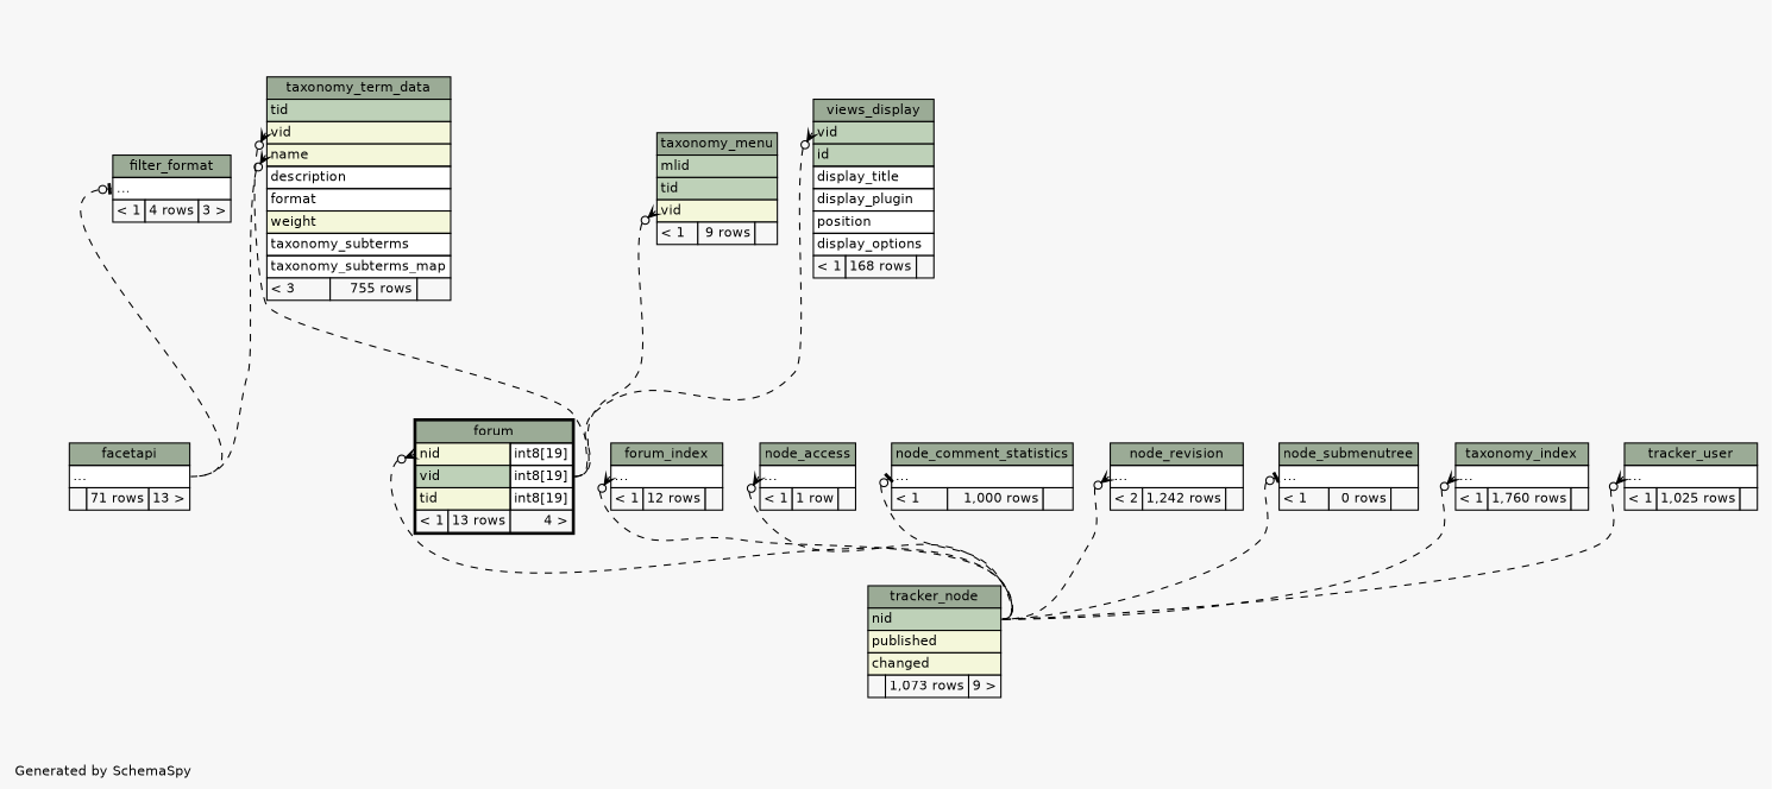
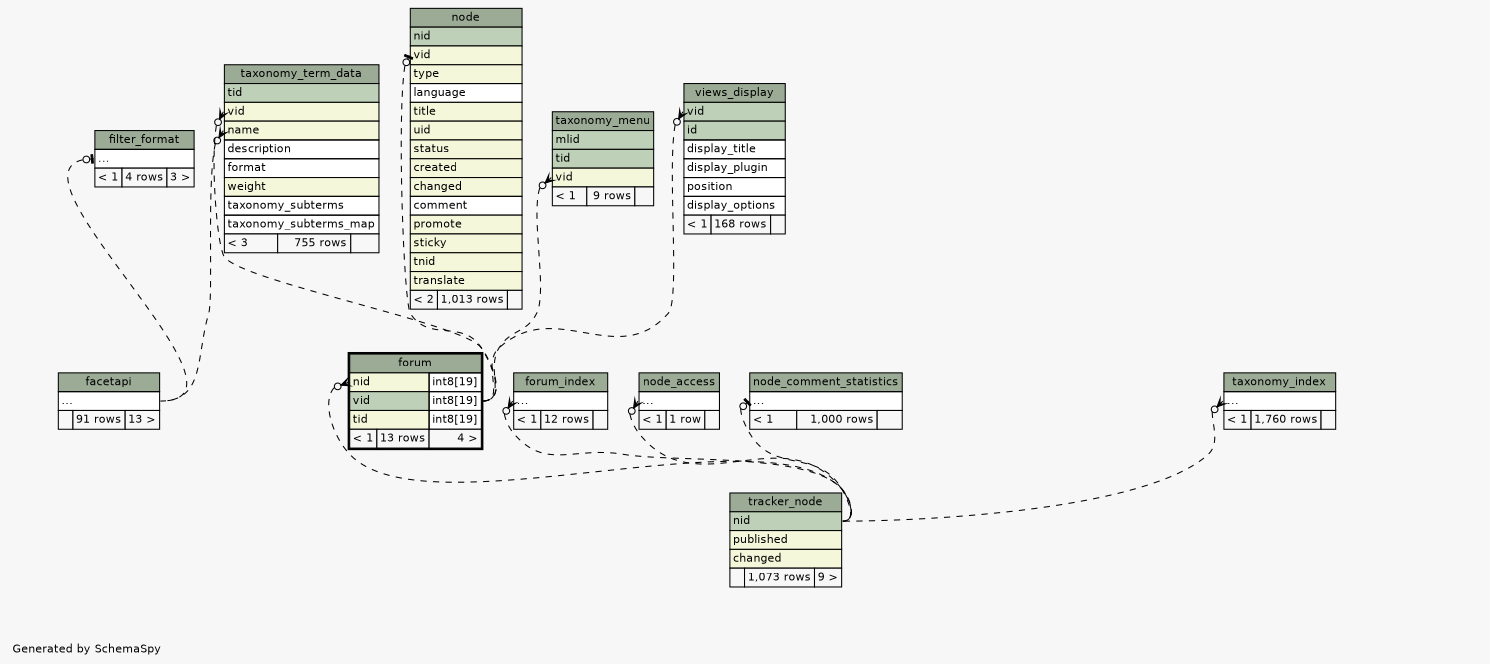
  digraph {
    bgcolor="#f7f7f7"
    fontname=Helvetica
    fontsize=11
    label="\nGenerated by SchemaSpy"
    labeljust=l
    nodesep=0.18
    rankdir=TB
    ranksep=0.46
    node [fontname=Helvetica fontsize=11 shape=plaintext]
    edge [arrowhead=none arrowsize=0.8 arrowtail=crowodot dir=back headport="nid:e" style=dashed tailport="elipses:w"]
    n1 [label=<     <TABLE BORDER="0" CELLBORDER="1" CELLSPACING="0" BGCOLOR="#ffffff">       <TR><TD COLSPAN="3" BGCOLOR="#9bab96" ALIGN="CENTER">filter_format</TD></TR>       <TR><TD PORT="elipses" COLSPAN="3" ALIGN="LEFT">...</TD></TR>       <TR><TD ALIGN="LEFT" BGCOLOR="#f7f7f7">&lt; 1</TD><TD ALIGN="RIGHT" BGCOLOR="#f7f7f7">4 rows</TD><TD ALIGN="RIGHT" BGCOLOR="#f7f7f7">3 &gt;</TD></TR>     </TABLE>>]
-   n2 [label=<     <TABLE BORDER="0" CELLBORDER="1" CELLSPACING="0" BGCOLOR="#ffffff">       <TR><TD COLSPAN="3" BGCOLOR="#9bab96" ALIGN="CENTER">facetapi</TD></TR>       <TR><TD PORT="elipses" COLSPAN="3" ALIGN="LEFT">...</TD></TR>       <TR><TD ALIGN="LEFT" BGCOLOR="#f7f7f7">  </TD><TD ALIGN="RIGHT" BGCOLOR="#f7f7f7">71 rows</TD><TD ALIGN="RIGHT" BGCOLOR="#f7f7f7">13 &gt;</TD></TR>     </TABLE>>]
+   n2 [label=<     <TABLE BORDER="0" CELLBORDER="1" CELLSPACING="0" BGCOLOR="#ffffff">       <TR><TD COLSPAN="3" BGCOLOR="#9bab96" ALIGN="CENTER">facetapi</TD></TR>       <TR><TD PORT="elipses" COLSPAN="3" ALIGN="LEFT">...</TD></TR>       <TR><TD ALIGN="LEFT" BGCOLOR="#f7f7f7">  </TD><TD ALIGN="RIGHT" BGCOLOR="#f7f7f7">91 rows</TD><TD ALIGN="RIGHT" BGCOLOR="#f7f7f7">13 &gt;</TD></TR>     </TABLE>>]
    n3 [label=<     <TABLE BORDER="2" CELLBORDER="1" CELLSPACING="0" BGCOLOR="#ffffff">       <TR><TD COLSPAN="3" BGCOLOR="#9bab96" ALIGN="CENTER">forum</TD></TR>       <TR><TD PORT="nid" COLSPAN="2" BGCOLOR="#f4f7da" ALIGN="LEFT">nid</TD><TD PORT="nid.type" ALIGN="LEFT">int8[19]</TD></TR>       <TR><TD PORT="vid" COLSPAN="2" BGCOLOR="#bed1b8" ALIGN="LEFT">vid</TD><TD PORT="vid.type" ALIGN="LEFT">int8[19]</TD></TR>       <TR><TD PORT="tid" COLSPAN="2" BGCOLOR="#f4f7da" ALIGN="LEFT">tid</TD><TD PORT="tid.type" ALIGN="LEFT">int8[19]</TD></TR>       <TR><TD ALIGN="LEFT" BGCOLOR="#f7f7f7">&lt; 1</TD><TD ALIGN="RIGHT" BGCOLOR="#f7f7f7">13 rows</TD><TD ALIGN="RIGHT" BGCOLOR="#f7f7f7">4 &gt;</TD></TR>     </TABLE>>]
    n4 [label=<     <TABLE BORDER="0" CELLBORDER="1" CELLSPACING="0" BGCOLOR="#ffffff">       <TR><TD COLSPAN="3" BGCOLOR="#9bab96" ALIGN="CENTER">tracker_node</TD></TR>       <TR><TD PORT="nid" COLSPAN="3" BGCOLOR="#bed1b8" ALIGN="LEFT">nid</TD></TR>       <TR><TD PORT="published" COLSPAN="3" BGCOLOR="#f4f7da" ALIGN="LEFT">published</TD></TR>       <TR><TD PORT="changed" COLSPAN="3" BGCOLOR="#f4f7da" ALIGN="LEFT">changed</TD></TR>       <TR><TD ALIGN="LEFT" BGCOLOR="#f7f7f7">  </TD><TD ALIGN="RIGHT" BGCOLOR="#f7f7f7">1,073 rows</TD><TD ALIGN="RIGHT" BGCOLOR="#f7f7f7">9 &gt;</TD></TR>     </TABLE>>]
    n5 [label=<     <TABLE BORDER="0" CELLBORDER="1" CELLSPACING="0" BGCOLOR="#ffffff">       <TR><TD COLSPAN="3" BGCOLOR="#9bab96" ALIGN="CENTER">forum_index</TD></TR>       <TR><TD PORT="elipses" COLSPAN="3" ALIGN="LEFT">...</TD></TR>       <TR><TD ALIGN="LEFT" BGCOLOR="#f7f7f7">&lt; 1</TD><TD ALIGN="RIGHT" BGCOLOR="#f7f7f7">12 rows</TD><TD ALIGN="RIGHT" BGCOLOR="#f7f7f7">  </TD></TR>     </TABLE>>]
+   n6 [label=<     <TABLE BORDER="0" CELLBORDER="1" CELLSPACING="0" BGCOLOR="#ffffff">       <TR><TD COLSPAN="3" BGCOLOR="#9bab96" ALIGN="CENTER">node</TD></TR>       <TR><TD PORT="nid" COLSPAN="3" BGCOLOR="#bed1b8" ALIGN="LEFT">nid</TD></TR>       <TR><TD PORT="vid" COLSPAN="3" BGCOLOR="#f4f7da" ALIGN="LEFT">vid</TD></TR>       <TR><TD PORT="type" COLSPAN="3" BGCOLOR="#f4f7da" ALIGN="LEFT">type</TD></TR>       <TR><TD PORT="language" COLSPAN="3" ALIGN="LEFT">language</TD></TR>       <TR><TD PORT="title" COLSPAN="3" BGCOLOR="#f4f7da" ALIGN="LEFT">title</TD></TR>       <TR><TD PORT="uid" COLSPAN="3" BGCOLOR="#f4f7da" ALIGN="LEFT">uid</TD></TR>       <TR><TD PORT="status" COLSPAN="3" BGCOLOR="#f4f7da" ALIGN="LEFT">status</TD></TR>       <TR><TD PORT="created" COLSPAN="3" BGCOLOR="#f4f7da" ALIGN="LEFT">created</TD></TR>       <TR><TD PORT="changed" COLSPAN="3" BGCOLOR="#f4f7da" ALIGN="LEFT">changed</TD></TR>       <TR><TD PORT="comment" COLSPAN="3" ALIGN="LEFT">comment</TD></TR>       <TR><TD PORT="promote" COLSPAN="3" BGCOLOR="#f4f7da" ALIGN="LEFT">promote</TD></TR>       <TR><TD PORT="sticky" COLSPAN="3" BGCOLOR="#f4f7da" ALIGN="LEFT">sticky</TD></TR>       <TR><TD PORT="tnid" COLSPAN="3" BGCOLOR="#f4f7da" ALIGN="LEFT">tnid</TD></TR>       <TR><TD PORT="translate" COLSPAN="3" BGCOLOR="#f4f7da" ALIGN="LEFT">translate</TD></TR>       <TR><TD ALIGN="LEFT" BGCOLOR="#f7f7f7">&lt; 2</TD><TD ALIGN="RIGHT" BGCOLOR="#f7f7f7">1,013 rows</TD><TD ALIGN="RIGHT" BGCOLOR="#f7f7f7">  </TD></TR>     </TABLE>>]
    n7 [label=<     <TABLE BORDER="0" CELLBORDER="1" CELLSPACING="0" BGCOLOR="#ffffff">       <TR><TD COLSPAN="3" BGCOLOR="#9bab96" ALIGN="CENTER">node_access</TD></TR>       <TR><TD PORT="elipses" COLSPAN="3" ALIGN="LEFT">...</TD></TR>       <TR><TD ALIGN="LEFT" BGCOLOR="#f7f7f7">&lt; 1</TD><TD ALIGN="RIGHT" BGCOLOR="#f7f7f7">1 row</TD><TD ALIGN="RIGHT" BGCOLOR="#f7f7f7">  </TD></TR>     </TABLE>>]
    n8 [label=<     <TABLE BORDER="0" CELLBORDER="1" CELLSPACING="0" BGCOLOR="#ffffff">       <TR><TD COLSPAN="3" BGCOLOR="#9bab96" ALIGN="CENTER">node_comment_statistics</TD></TR>       <TR><TD PORT="elipses" COLSPAN="3" ALIGN="LEFT">...</TD></TR>       <TR><TD ALIGN="LEFT" BGCOLOR="#f7f7f7">&lt; 1</TD><TD ALIGN="RIGHT" BGCOLOR="#f7f7f7">1,000 rows</TD><TD ALIGN="RIGHT" BGCOLOR="#f7f7f7">  </TD></TR>     </TABLE>>]
-   n9 [label=<     <TABLE BORDER="0" CELLBORDER="1" CELLSPACING="0" BGCOLOR="#ffffff">       <TR><TD COLSPAN="3" BGCOLOR="#9bab96" ALIGN="CENTER">node_revision</TD></TR>       <TR><TD PORT="elipses" COLSPAN="3" ALIGN="LEFT">...</TD></TR>       <TR><TD ALIGN="LEFT" BGCOLOR="#f7f7f7">&lt; 2</TD><TD ALIGN="RIGHT" BGCOLOR="#f7f7f7">1,242 rows</TD><TD ALIGN="RIGHT" BGCOLOR="#f7f7f7">  </TD></TR>     </TABLE>>]
-   n10 [label=<     <TABLE BORDER="0" CELLBORDER="1" CELLSPACING="0" BGCOLOR="#ffffff">       <TR><TD COLSPAN="3" BGCOLOR="#9bab96" ALIGN="CENTER">node_submenutree</TD></TR>       <TR><TD PORT="elipses" COLSPAN="3" ALIGN="LEFT">...</TD></TR>       <TR><TD ALIGN="LEFT" BGCOLOR="#f7f7f7">&lt; 1</TD><TD ALIGN="RIGHT" BGCOLOR="#f7f7f7">0 rows</TD><TD ALIGN="RIGHT" BGCOLOR="#f7f7f7">  </TD></TR>     </TABLE>>]
    n11 [label=<     <TABLE BORDER="0" CELLBORDER="1" CELLSPACING="0" BGCOLOR="#ffffff">       <TR><TD COLSPAN="3" BGCOLOR="#9bab96" ALIGN="CENTER">taxonomy_index</TD></TR>       <TR><TD PORT="elipses" COLSPAN="3" ALIGN="LEFT">...</TD></TR>       <TR><TD ALIGN="LEFT" BGCOLOR="#f7f7f7">&lt; 1</TD><TD ALIGN="RIGHT" BGCOLOR="#f7f7f7">1,760 rows</TD><TD ALIGN="RIGHT" BGCOLOR="#f7f7f7">  </TD></TR>     </TABLE>>]
    n12 [label=<     <TABLE BORDER="0" CELLBORDER="1" CELLSPACING="0" BGCOLOR="#ffffff">       <TR><TD COLSPAN="3" BGCOLOR="#9bab96" ALIGN="CENTER">taxonomy_menu</TD></TR>       <TR><TD PORT="mlid" COLSPAN="3" BGCOLOR="#bed1b8" ALIGN="LEFT">mlid</TD></TR>       <TR><TD PORT="tid" COLSPAN="3" BGCOLOR="#bed1b8" ALIGN="LEFT">tid</TD></TR>       <TR><TD PORT="vid" COLSPAN="3" BGCOLOR="#f4f7da" ALIGN="LEFT">vid</TD></TR>       <TR><TD ALIGN="LEFT" BGCOLOR="#f7f7f7">&lt; 1</TD><TD ALIGN="RIGHT" BGCOLOR="#f7f7f7">9 rows</TD><TD ALIGN="RIGHT" BGCOLOR="#f7f7f7">  </TD></TR>     </TABLE>>]
    n13 [label=<     <TABLE BORDER="0" CELLBORDER="1" CELLSPACING="0" BGCOLOR="#ffffff">       <TR><TD COLSPAN="3" BGCOLOR="#9bab96" ALIGN="CENTER">taxonomy_term_data</TD></TR>       <TR><TD PORT="tid" COLSPAN="3" BGCOLOR="#bed1b8" ALIGN="LEFT">tid</TD></TR>       <TR><TD PORT="vid" COLSPAN="3" BGCOLOR="#f4f7da" ALIGN="LEFT">vid</TD></TR>       <TR><TD PORT="name" COLSPAN="3" BGCOLOR="#f4f7da" ALIGN="LEFT">name</TD></TR>       <TR><TD PORT="description" COLSPAN="3" ALIGN="LEFT">description</TD></TR>       <TR><TD PORT="format" COLSPAN="3" ALIGN="LEFT">format</TD></TR>       <TR><TD PORT="weight" COLSPAN="3" BGCOLOR="#f4f7da" ALIGN="LEFT">weight</TD></TR>       <TR><TD PORT="taxonomy_subterms" COLSPAN="3" ALIGN="LEFT">taxonomy_subterms</TD></TR>       <TR><TD PORT="taxonomy_subterms_map" COLSPAN="3" ALIGN="LEFT">taxonomy_subterms_map</TD></TR>       <TR><TD ALIGN="LEFT" BGCOLOR="#f7f7f7">&lt; 3</TD><TD ALIGN="RIGHT" BGCOLOR="#f7f7f7">755 rows</TD><TD ALIGN="RIGHT" BGCOLOR="#f7f7f7">  </TD></TR>     </TABLE>>]
-   n14 [label=<     <TABLE BORDER="0" CELLBORDER="1" CELLSPACING="0" BGCOLOR="#ffffff">       <TR><TD COLSPAN="3" BGCOLOR="#9bab96" ALIGN="CENTER">tracker_user</TD></TR>       <TR><TD PORT="elipses" COLSPAN="3" ALIGN="LEFT">...</TD></TR>       <TR><TD ALIGN="LEFT" BGCOLOR="#f7f7f7">&lt; 1</TD><TD ALIGN="RIGHT" BGCOLOR="#f7f7f7">1,025 rows</TD><TD ALIGN="RIGHT" BGCOLOR="#f7f7f7">  </TD></TR>     </TABLE>>]
    n15 [label=<     <TABLE BORDER="0" CELLBORDER="1" CELLSPACING="0" BGCOLOR="#ffffff">       <TR><TD COLSPAN="3" BGCOLOR="#9bab96" ALIGN="CENTER">views_display</TD></TR>       <TR><TD PORT="vid" COLSPAN="3" BGCOLOR="#bed1b8" ALIGN="LEFT">vid</TD></TR>       <TR><TD PORT="id" COLSPAN="3" BGCOLOR="#bed1b8" ALIGN="LEFT">id</TD></TR>       <TR><TD PORT="display_title" COLSPAN="3" ALIGN="LEFT">display_title</TD></TR>       <TR><TD PORT="display_plugin" COLSPAN="3" ALIGN="LEFT">display_plugin</TD></TR>       <TR><TD PORT="position" COLSPAN="3" ALIGN="LEFT">position</TD></TR>       <TR><TD PORT="display_options" COLSPAN="3" ALIGN="LEFT">display_options</TD></TR>       <TR><TD ALIGN="LEFT" BGCOLOR="#f7f7f7">&lt; 1</TD><TD ALIGN="RIGHT" BGCOLOR="#f7f7f7">168 rows</TD><TD ALIGN="RIGHT" BGCOLOR="#f7f7f7">  </TD></TR>     </TABLE>>]
    n1 -> n2 [arrowtail=teeodot headport="elipses:e"]
    n3 -> n4 [tailport="nid:w"]
    n5 -> n4
+   n6 -> n3 [arrowtail=teeodot headport="vid.type:e" tailport="vid:w"]
    n7 -> n4
    n8 -> n4 [arrowtail=teeodot]
-   n9 -> n4
-   n10 -> n4 [arrowtail=teeodot]
    n11 -> n4
    n12 -> n3 [headport="vid.type:e" tailport="vid:w"]
    n13 -> n2 [headport="elipses:e" tailport="name:w"]
    n13 -> n3 [headport="vid.type:e" tailport="vid:w"]
-   n14 -> n4
    n15 -> n3 [headport="vid.type:e" tailport="vid:w"]
  }
